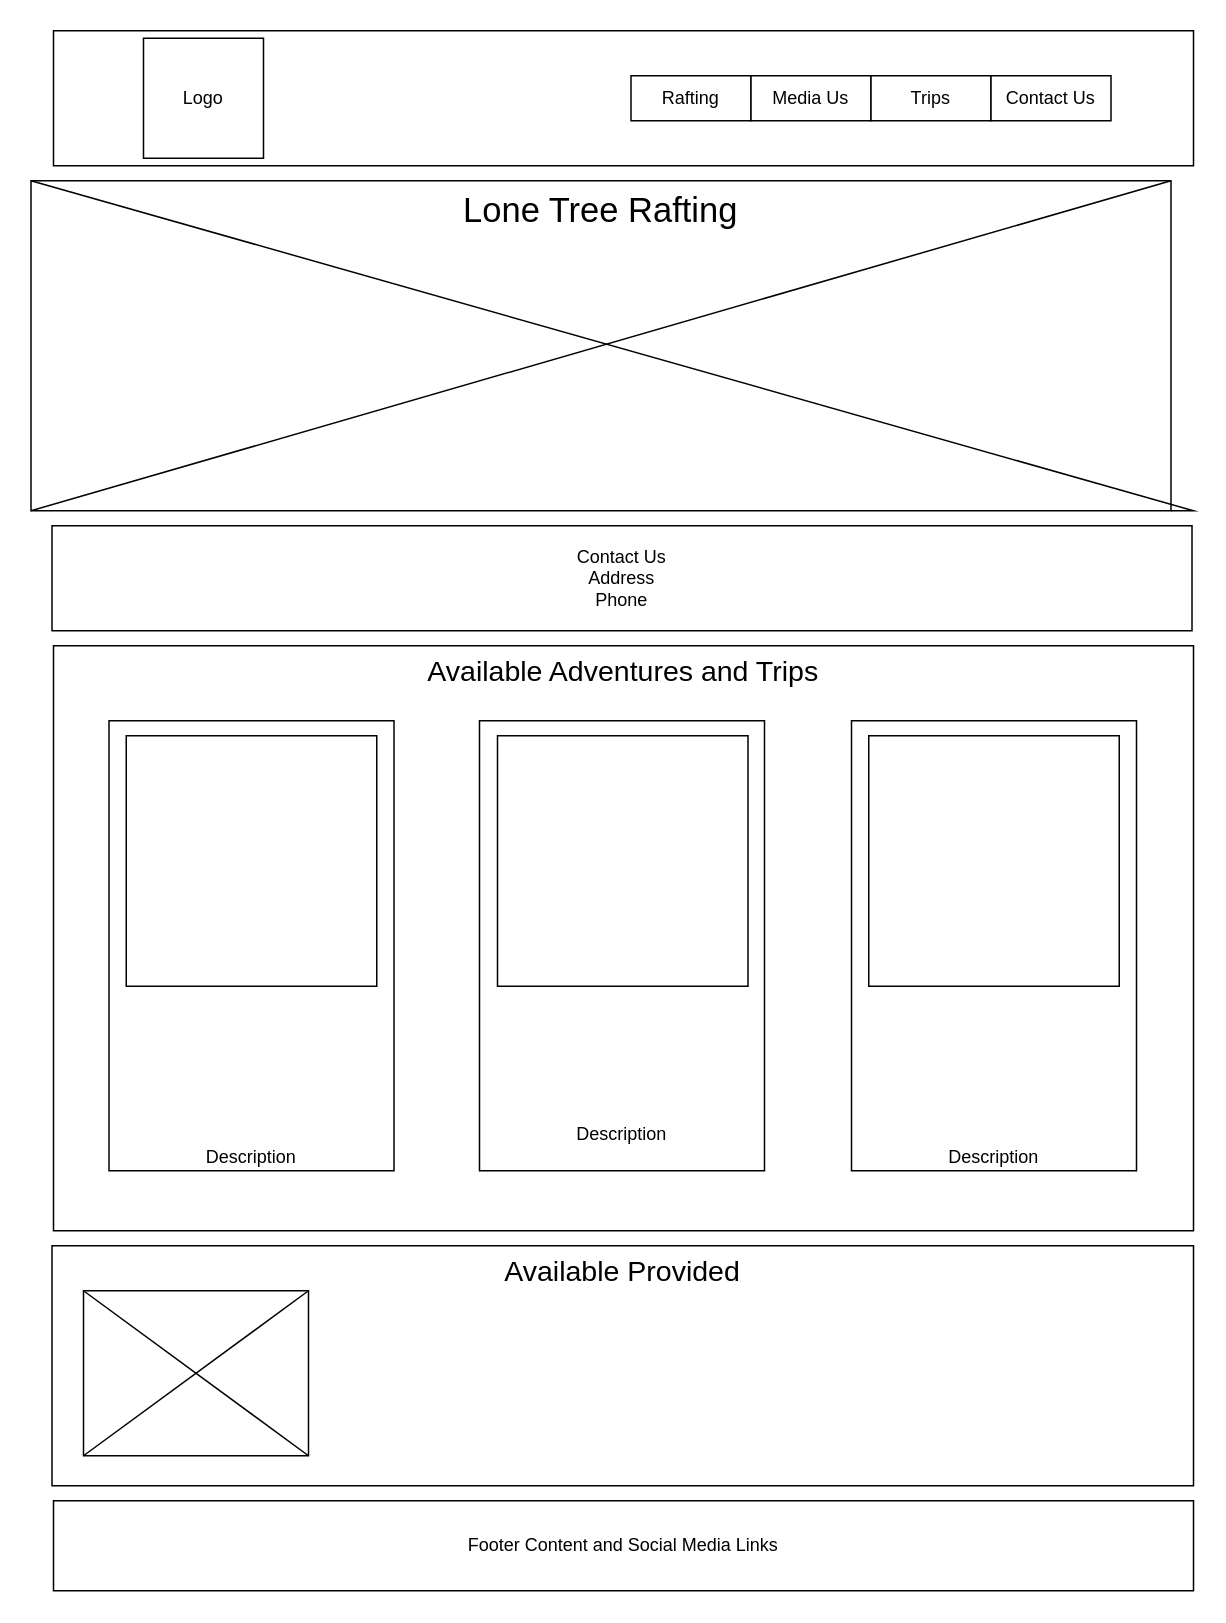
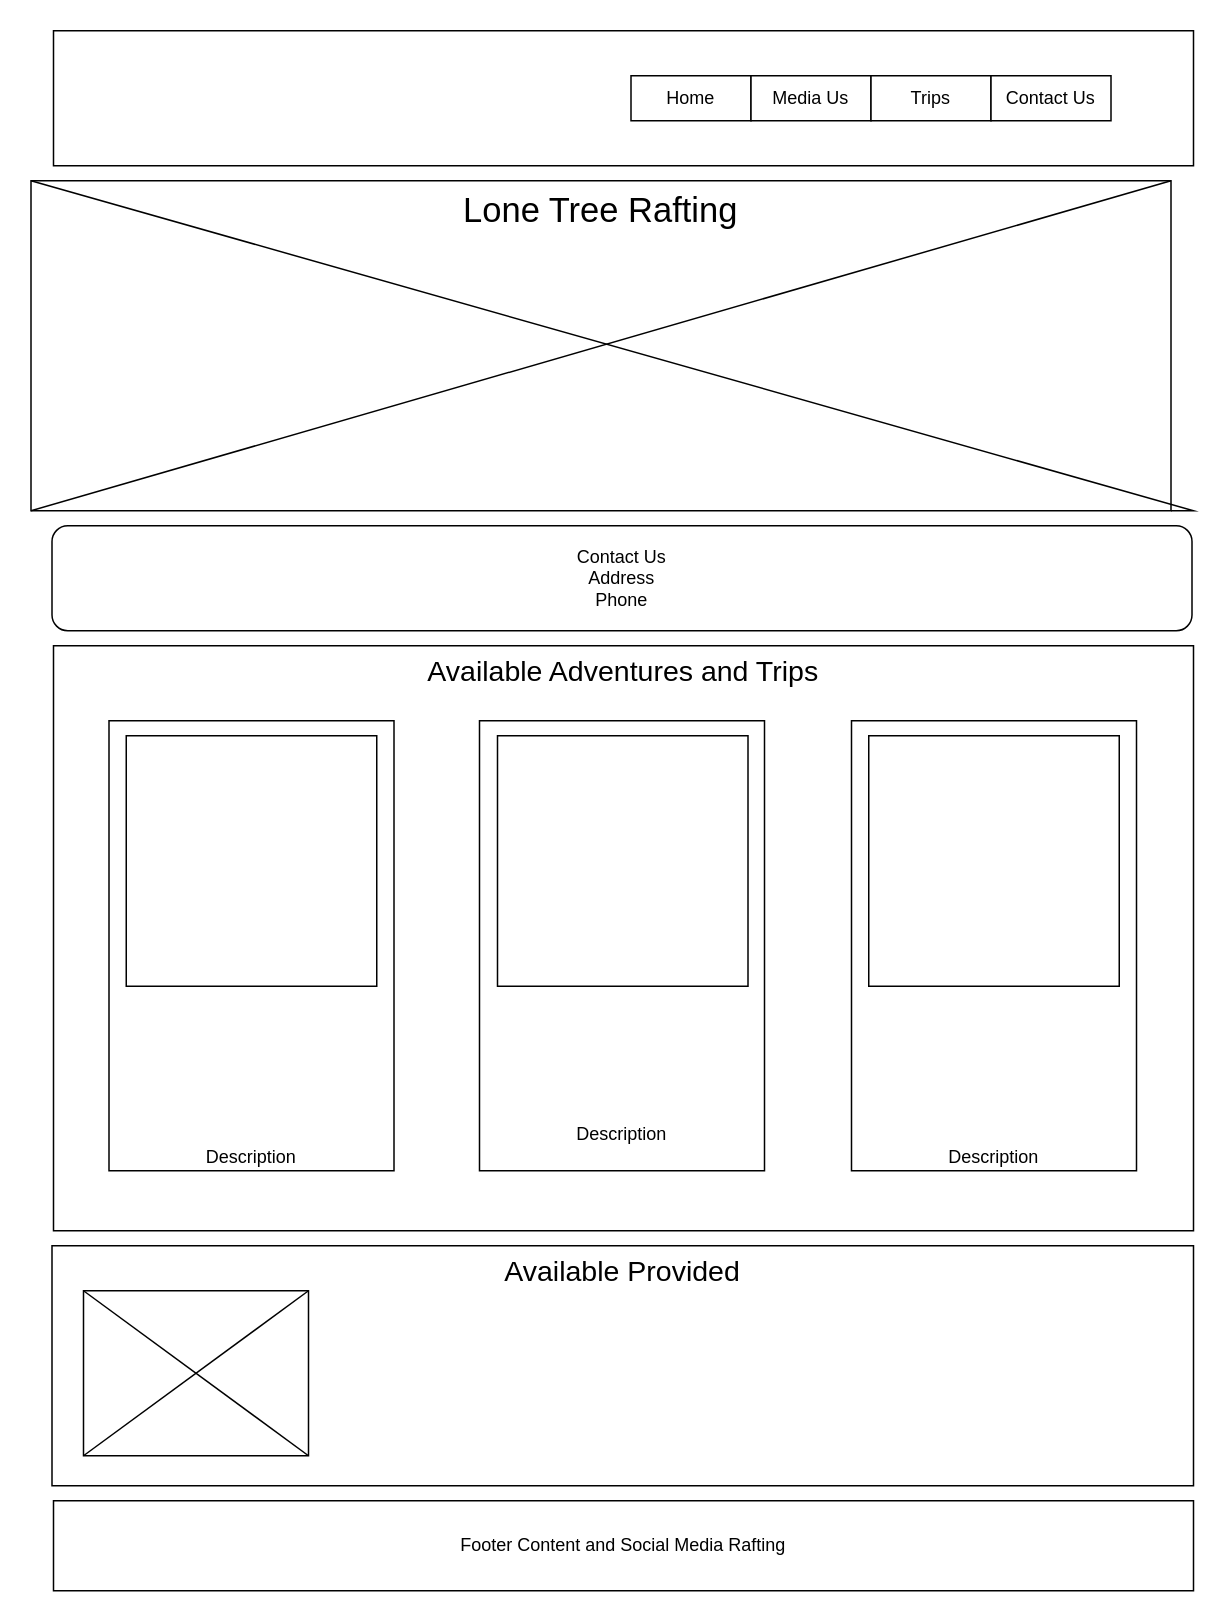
  <mxCell id="0" />
  <mxCell id="1" parent="0" />
  <mxCell id="2" value="" style="rounded=0;whiteSpace=wrap;html=1;" parent="1" vertex="1"><mxGeometry x="35" y="20" width="760" height="90" as="geometry" /></mxCell>
  <mxCell id="3" value="Lone Tree Rafting" style="rounded=0;whiteSpace=wrap;html=1;verticalAlign=top;fontSize=23;" parent="1" vertex="1"><mxGeometry x="20" y="120" width="760" height="220" as="geometry" /></mxCell>
  <mxCell id="4" value="Available Adventures and Trips" style="rounded=0;whiteSpace=wrap;html=1;fontSize=19;verticalAlign=top;" parent="1" vertex="1"><mxGeometry x="35" y="430" width="760" height="390" as="geometry" /></mxCell>
- <mxCell id="5" value="Footer Content and Social Media Links" style="rounded=0;whiteSpace=wrap;html=1;" parent="1" vertex="1"><mxGeometry x="35" y="1000" width="760" height="60" as="geometry" /></mxCell>
- <mxCell id="6" value="Contact Us&lt;div&gt;Address&lt;/div&gt;&lt;div&gt;Phone&lt;/div&gt;" style="rounded=0;whiteSpace=wrap;html=1;" parent="1" vertex="1"><mxGeometry x="34" y="350" width="760" height="70" as="geometry" /></mxCell>
- <mxCell id="7" value="Logo" style="whiteSpace=wrap;html=1;aspect=fixed;" parent="1" vertex="1"><mxGeometry x="95" y="25" width="80" height="80" as="geometry" /></mxCell>
- <mxCell id="8" value="Rafting" style="rounded=0;whiteSpace=wrap;html=1;" parent="1" vertex="1"><mxGeometry x="420" y="50" width="80" height="30" as="geometry" /></mxCell>
+ <mxCell id="5" value="Footer Content and Social Media Rafting" style="rounded=0;whiteSpace=wrap;html=1;" parent="1" vertex="1"><mxGeometry x="35" y="1000" width="760" height="60" as="geometry" /></mxCell>
+ <mxCell id="6" value="Contact Us&lt;div&gt;Address&lt;/div&gt;&lt;div&gt;Phone&lt;/div&gt;" style="whiteSpace=wrap;html=1;rounded=1;" parent="1" vertex="1"><mxGeometry x="34" y="350" width="760" height="70" as="geometry" /></mxCell>
+ <mxCell id="8" value="Home" style="rounded=0;whiteSpace=wrap;html=1;" parent="1" vertex="1"><mxGeometry x="420" y="50" width="80" height="30" as="geometry" /></mxCell>
  <mxCell id="9" value="Media Us" style="rounded=0;whiteSpace=wrap;html=1;" parent="1" vertex="1"><mxGeometry x="500" y="50" width="80" height="30" as="geometry" /></mxCell>
  <mxCell id="10" value="Trips" style="rounded=0;whiteSpace=wrap;html=1;" parent="1" vertex="1"><mxGeometry x="580" y="50" width="80" height="30" as="geometry" /></mxCell>
  <mxCell id="11" value="Contact Us" style="rounded=0;whiteSpace=wrap;html=1;" parent="1" vertex="1"><mxGeometry x="660" y="50" width="80" height="30" as="geometry" /></mxCell>
  <mxCell id="12" value="" style="endArrow=none;html=1;rounded=0;entryX=0;entryY=0;entryDx=0;entryDy=0;exitX=1;exitY=1;exitDx=0;exitDy=0;" parent="1" source="3" target="3" edge="1"><mxGeometry width="50" height="50" relative="1" as="geometry"><mxPoint x="385" y="300" as="sourcePoint" /><mxPoint x="435" y="250" as="targetPoint" /><Array as="points"><mxPoint x="795" y="340" /></Array></mxGeometry></mxCell>
  <mxCell id="13" value="" style="endArrow=none;html=1;rounded=0;exitX=0;exitY=1;exitDx=0;exitDy=0;entryX=1;entryY=0;entryDx=0;entryDy=0;" parent="1" source="3" target="3" edge="1"><mxGeometry width="50" height="50" relative="1" as="geometry"><mxPoint x="385" y="300" as="sourcePoint" /><mxPoint x="435" y="250" as="targetPoint" /></mxGeometry></mxCell>
  <mxCell id="14" value="Available Provided" style="rounded=0;whiteSpace=wrap;html=1;fontSize=19;verticalAlign=top;" vertex="1" parent="1"><mxGeometry x="34" y="830" width="761" height="160" as="geometry" /></mxCell>
  <mxCell id="15" value="Description" style="rounded=0;whiteSpace=wrap;html=1;verticalAlign=bottom;" parent="1" vertex="1"><mxGeometry x="567" y="480" width="190" height="300" as="geometry" /></mxCell>
  <mxCell id="16" value="Description&lt;div&gt;&lt;br&gt;&lt;/div&gt;" style="rounded=0;whiteSpace=wrap;html=1;verticalAlign=bottom;" vertex="1" parent="1"><mxGeometry x="319" y="480" width="190" height="300" as="geometry" /></mxCell>
  <mxCell id="17" value="&lt;div&gt;Description&lt;div&gt;&lt;/div&gt;&lt;/div&gt;" style="rounded=0;whiteSpace=wrap;html=1;verticalAlign=bottom;" vertex="1" parent="1"><mxGeometry x="72" y="480" width="190" height="300" as="geometry" /></mxCell>
  <mxCell id="18" value="" style="whiteSpace=wrap;html=1;aspect=fixed;verticalAlign=bottom;" vertex="1" parent="1"><mxGeometry x="83.5" y="490" width="167" height="167" as="geometry" /></mxCell>
  <mxCell id="19" value="" style="whiteSpace=wrap;html=1;aspect=fixed;" vertex="1" parent="1"><mxGeometry x="331" y="490" width="167" height="167" as="geometry" /></mxCell>
  <mxCell id="20" value="" style="whiteSpace=wrap;html=1;aspect=fixed;" vertex="1" parent="1"><mxGeometry x="578.5" y="490" width="167" height="167" as="geometry" /></mxCell>
  <mxCell id="21" value="" style="rounded=0;whiteSpace=wrap;html=1;" vertex="1" parent="1"><mxGeometry x="55" y="860" width="150" height="110" as="geometry" /></mxCell>
  <mxCell id="22" value="" style="endArrow=none;html=1;rounded=0;entryX=0;entryY=1;entryDx=0;entryDy=0;exitX=1;exitY=0;exitDx=0;exitDy=0;" edge="1" parent="1" source="21" target="21"><mxGeometry width="50" height="50" relative="1" as="geometry"><mxPoint x="355" y="1150" as="sourcePoint" /><mxPoint x="405" y="1100" as="targetPoint" /></mxGeometry></mxCell>
  <mxCell id="23" value="" style="endArrow=none;html=1;rounded=0;exitX=0;exitY=0;exitDx=0;exitDy=0;entryX=1;entryY=1;entryDx=0;entryDy=0;" edge="1" parent="1" source="21" target="21"><mxGeometry width="50" height="50" relative="1" as="geometry"><mxPoint x="355" y="1150" as="sourcePoint" /><mxPoint x="405" y="1100" as="targetPoint" /></mxGeometry></mxCell>
